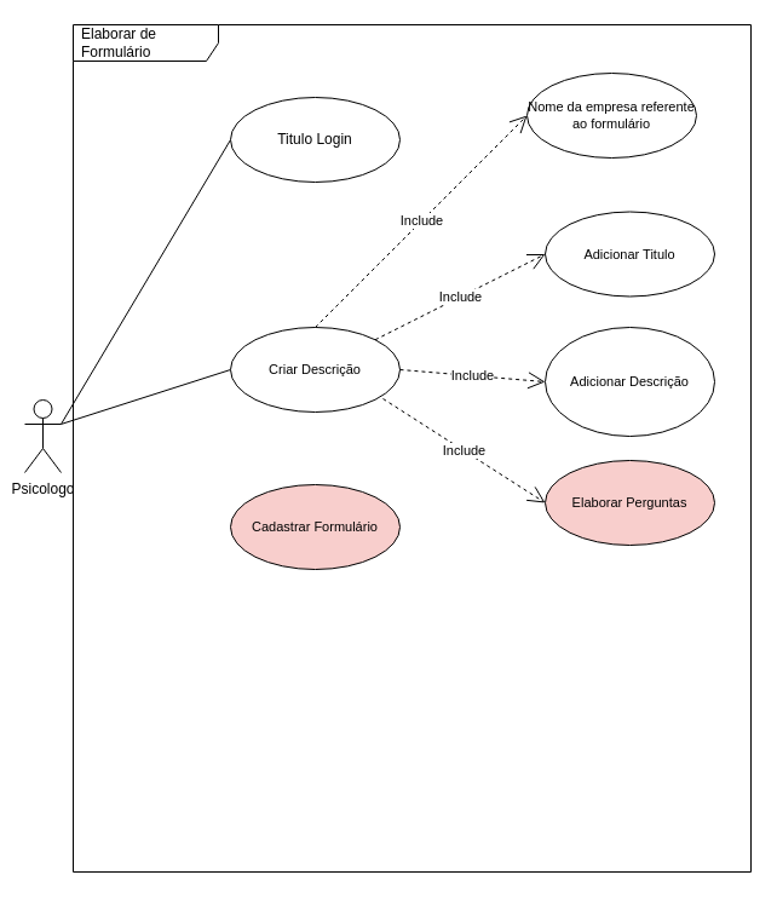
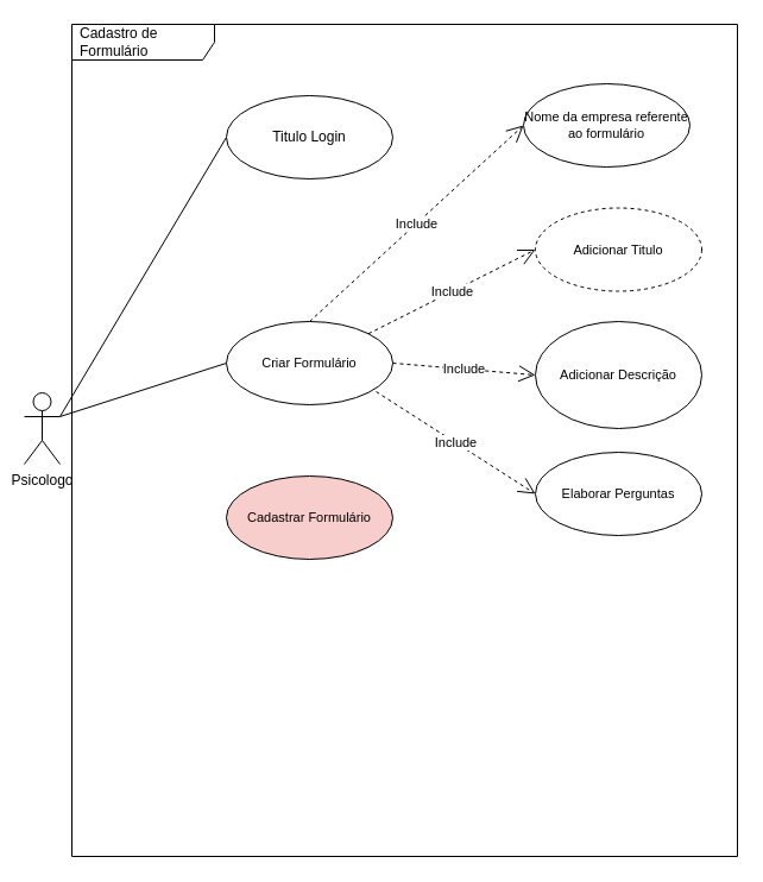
  <mxCell id="0" />
  <mxCell id="1" parent="0" />
  <mxCell id="2" style="edgeStyle=none;shape=connector;rounded=0;orthogonalLoop=1;jettySize=auto;html=1;exitX=1;exitY=0.333;exitDx=0;exitDy=0;exitPerimeter=0;entryX=0;entryY=0.5;entryDx=0;entryDy=0;labelBackgroundColor=default;fontFamily=Helvetica;fontSize=11;fontColor=default;endArrow=none;strokeColor=default;" parent="1" source="4" target="7" edge="1"><mxGeometry relative="1" as="geometry" /></mxCell>
  <mxCell id="3" style="edgeStyle=none;shape=connector;rounded=0;orthogonalLoop=1;jettySize=auto;html=1;exitX=1;exitY=0.333;exitDx=0;exitDy=0;exitPerimeter=0;entryX=0;entryY=0.5;entryDx=0;entryDy=0;labelBackgroundColor=default;fontFamily=Helvetica;fontSize=11;fontColor=default;endArrow=none;strokeColor=default;" edge="1" parent="1" source="4" target="16"><mxGeometry relative="1" as="geometry" /></mxCell>
  <mxCell id="4" value="Psicologo&lt;br&gt;" style="shape=umlActor;verticalLabelPosition=bottom;verticalAlign=top;html=1;" parent="1" vertex="1"><mxGeometry x="20" y="330" width="30" height="60" as="geometry" /></mxCell>
- <mxCell id="5" value="Elaborar de Formulário" style="shape=umlFrame;whiteSpace=wrap;html=1;width=120;height=30;boundedLbl=1;verticalAlign=middle;align=left;spacingLeft=5;" parent="1" vertex="1"><mxGeometry x="60" y="20" width="560" height="700" as="geometry" /></mxCell>
+ <mxCell id="5" value="Cadastro de Formulário" style="shape=umlFrame;whiteSpace=wrap;html=1;width=120;height=30;boundedLbl=1;verticalAlign=middle;align=left;spacingLeft=5;" parent="1" vertex="1"><mxGeometry x="60" y="20" width="560" height="700" as="geometry" /></mxCell>
  <mxCell id="6" value="Cadastrar Formulário" style="ellipse;whiteSpace=wrap;html=1;fontFamily=Helvetica;fontSize=11;fontColor=default;fillColor=#f8cecc;" parent="1" vertex="1"><mxGeometry x="190" y="400" width="140" height="70" as="geometry" /></mxCell>
- <mxCell id="7" value="Criar Descrição" style="ellipse;whiteSpace=wrap;html=1;fontFamily=Helvetica;fontSize=11;fontColor=default;" parent="1" vertex="1"><mxGeometry x="190" y="270" width="140" height="70" as="geometry" /></mxCell>
- <mxCell id="8" value="Adicionar Titulo" style="ellipse;whiteSpace=wrap;html=1;fontFamily=Helvetica;fontSize=11;fontColor=default;" parent="1" vertex="1"><mxGeometry x="450" y="174.5" width="140" height="70" as="geometry" /></mxCell>
+ <mxCell id="7" value="Criar Formulário" style="ellipse;whiteSpace=wrap;html=1;fontFamily=Helvetica;fontSize=11;fontColor=default;" parent="1" vertex="1"><mxGeometry x="190" y="270" width="140" height="70" as="geometry" /></mxCell>
+ <mxCell id="8" value="Adicionar Titulo" style="ellipse;whiteSpace=wrap;html=1;fontFamily=Helvetica;fontSize=11;fontColor=default;dashed=1;" parent="1" vertex="1"><mxGeometry x="450" y="174.5" width="140" height="70" as="geometry" /></mxCell>
  <mxCell id="9" value="Adicionar Descrição" style="ellipse;whiteSpace=wrap;html=1;fontFamily=Helvetica;fontSize=11;fontColor=default;" parent="1" vertex="1"><mxGeometry x="450" y="270" width="140" height="90" as="geometry" /></mxCell>
  <mxCell id="10" value="Include" style="endArrow=open;endSize=12;dashed=1;html=1;rounded=0;labelBackgroundColor=default;fontFamily=Helvetica;fontSize=11;fontColor=default;strokeColor=default;shape=connector;entryX=0;entryY=0.5;entryDx=0;entryDy=0;exitX=1;exitY=0;exitDx=0;exitDy=0;" parent="1" source="7" target="8" edge="1"><mxGeometry width="160" relative="1" as="geometry"><mxPoint x="210" y="290" as="sourcePoint" /><mxPoint x="370" y="290" as="targetPoint" /></mxGeometry></mxCell>
  <mxCell id="11" value="Include" style="endArrow=open;endSize=12;dashed=1;html=1;rounded=0;labelBackgroundColor=default;fontFamily=Helvetica;fontSize=11;fontColor=default;strokeColor=default;shape=connector;entryX=0;entryY=0.5;entryDx=0;entryDy=0;exitX=1;exitY=0.5;exitDx=0;exitDy=0;" parent="1" source="7" target="9" edge="1"><mxGeometry width="160" relative="1" as="geometry"><mxPoint x="374" y="255" as="sourcePoint" /><mxPoint x="450" y="195" as="targetPoint" /></mxGeometry></mxCell>
- <mxCell id="12" value="Elaborar Perguntas" style="ellipse;whiteSpace=wrap;html=1;fontFamily=Helvetica;fontSize=11;fontColor=default;fillColor=#f8cecc;" parent="1" vertex="1"><mxGeometry x="450" y="380" width="140" height="70" as="geometry" /></mxCell>
+ <mxCell id="12" value="Elaborar Perguntas" style="ellipse;whiteSpace=wrap;html=1;fontFamily=Helvetica;fontSize=11;fontColor=default;" parent="1" vertex="1"><mxGeometry x="450" y="380" width="140" height="70" as="geometry" /></mxCell>
  <mxCell id="13" value="Include" style="endArrow=open;endSize=12;dashed=1;html=1;rounded=0;labelBackgroundColor=default;fontFamily=Helvetica;fontSize=11;fontColor=default;strokeColor=default;shape=connector;entryX=0;entryY=0.5;entryDx=0;entryDy=0;exitX=0.9;exitY=0.843;exitDx=0;exitDy=0;exitPerimeter=0;" parent="1" source="7" target="12" edge="1"><mxGeometry width="160" relative="1" as="geometry"><mxPoint x="374" y="255" as="sourcePoint" /><mxPoint x="450" y="285" as="targetPoint" /></mxGeometry></mxCell>
- <mxCell id="14" value="Nome da empresa referente ao formulário" style="ellipse;whiteSpace=wrap;html=1;fontFamily=Helvetica;fontSize=11;fontColor=default;" parent="1" vertex="1"><mxGeometry x="435" y="60" width="140" height="70" as="geometry" /></mxCell>
+ <mxCell id="14" value="Nome da empresa referente ao formulário" style="ellipse;whiteSpace=wrap;html=1;fontFamily=Helvetica;fontSize=11;fontColor=default;" parent="1" vertex="1"><mxGeometry x="440" y="70" width="140" height="70" as="geometry" /></mxCell>
  <mxCell id="15" value="Include" style="endArrow=open;endSize=12;dashed=1;html=1;rounded=0;labelBackgroundColor=default;fontFamily=Helvetica;fontSize=11;fontColor=default;strokeColor=default;shape=connector;entryX=0;entryY=0.5;entryDx=0;entryDy=0;exitX=0.5;exitY=0;exitDx=0;exitDy=0;" parent="1" source="7" target="14" edge="1"><mxGeometry width="160" relative="1" as="geometry"><mxPoint x="353.497" y="230.251" as="sourcePoint" /><mxPoint x="460" y="195" as="targetPoint" /></mxGeometry></mxCell>
  <mxCell id="16" value="Titulo Login" style="ellipse;whiteSpace=wrap;html=1;" vertex="1" parent="1"><mxGeometry x="190" y="80" width="140" height="70" as="geometry" /></mxCell>
